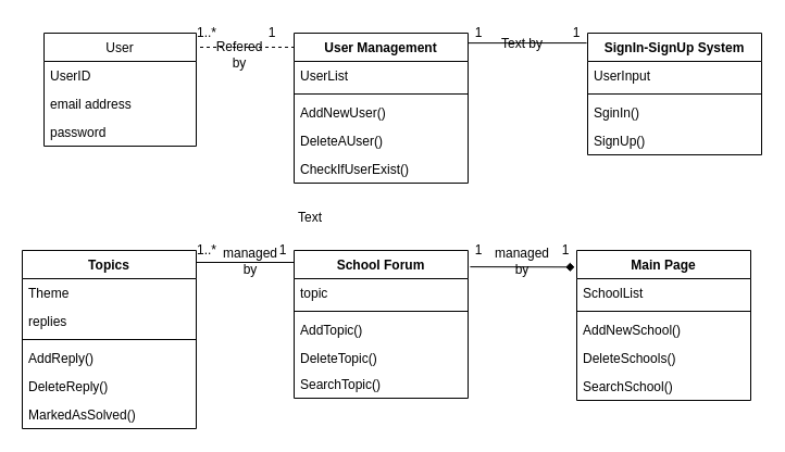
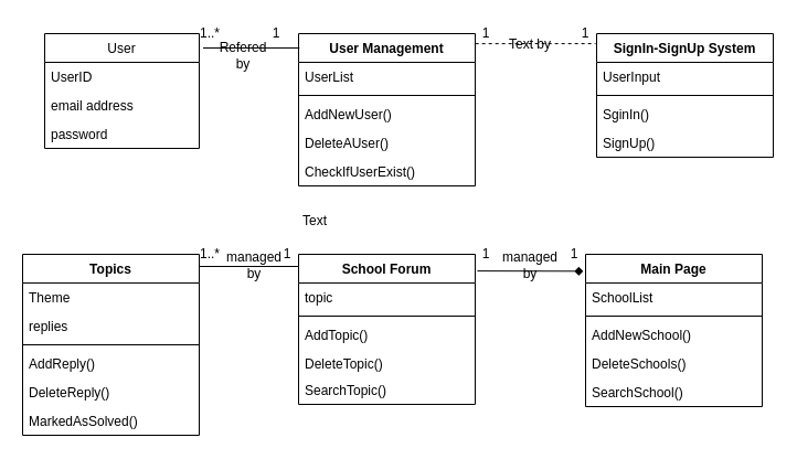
  <mxCell id="0" />
  <mxCell id="1" parent="0" />
  <mxCell id="2" value="SignIn-SignUp System" style="swimlane;fontStyle=1;align=center;verticalAlign=top;childLayout=stackLayout;horizontal=1;startSize=26;horizontalStack=0;resizeParent=1;resizeParentMax=0;resizeLast=0;collapsible=1;marginBottom=0;" vertex="1" parent="1"><mxGeometry x="540" y="30" width="160" height="112" as="geometry" /></mxCell>
  <mxCell id="3" value="UserInput" style="text;strokeColor=none;fillColor=none;align=left;verticalAlign=top;spacingLeft=4;spacingRight=4;overflow=hidden;rotatable=0;points=[[0,0.5],[1,0.5]];portConstraint=eastwest;" vertex="1" parent="2"><mxGeometry y="26" width="160" height="26" as="geometry" /></mxCell>
  <mxCell id="4" value="" style="line;strokeWidth=1;fillColor=none;align=left;verticalAlign=middle;spacingTop=-1;spacingLeft=3;spacingRight=3;rotatable=0;labelPosition=right;points=[];portConstraint=eastwest;" vertex="1" parent="2"><mxGeometry y="52" width="160" height="8" as="geometry" /></mxCell>
  <mxCell id="5" value="SginIn()" style="text;strokeColor=none;fillColor=none;align=left;verticalAlign=top;spacingLeft=4;spacingRight=4;overflow=hidden;rotatable=0;points=[[0,0.5],[1,0.5]];portConstraint=eastwest;" vertex="1" parent="2"><mxGeometry y="60" width="160" height="26" as="geometry" /></mxCell>
  <mxCell id="6" value="SignUp()" style="text;strokeColor=none;fillColor=none;align=left;verticalAlign=top;spacingLeft=4;spacingRight=4;overflow=hidden;rotatable=0;points=[[0,0.5],[1,0.5]];portConstraint=eastwest;" vertex="1" parent="2"><mxGeometry y="86" width="160" height="26" as="geometry" /></mxCell>
  <mxCell id="7" value="User Management" style="swimlane;fontStyle=1;align=center;verticalAlign=top;childLayout=stackLayout;horizontal=1;startSize=26;horizontalStack=0;resizeParent=1;resizeParentMax=0;resizeLast=0;collapsible=1;marginBottom=0;" vertex="1" parent="1"><mxGeometry x="270" y="30" width="160" height="138" as="geometry" /></mxCell>
  <mxCell id="8" value="UserList" style="text;strokeColor=none;fillColor=none;align=left;verticalAlign=top;spacingLeft=4;spacingRight=4;overflow=hidden;rotatable=0;points=[[0,0.5],[1,0.5]];portConstraint=eastwest;" vertex="1" parent="7"><mxGeometry y="26" width="160" height="26" as="geometry" /></mxCell>
  <mxCell id="9" value="" style="line;strokeWidth=1;fillColor=none;align=left;verticalAlign=middle;spacingTop=-1;spacingLeft=3;spacingRight=3;rotatable=0;labelPosition=right;points=[];portConstraint=eastwest;" vertex="1" parent="7"><mxGeometry y="52" width="160" height="8" as="geometry" /></mxCell>
  <mxCell id="10" value="AddNewUser()&#10;" style="text;strokeColor=none;fillColor=none;align=left;verticalAlign=top;spacingLeft=4;spacingRight=4;overflow=hidden;rotatable=0;points=[[0,0.5],[1,0.5]];portConstraint=eastwest;" vertex="1" parent="7"><mxGeometry y="60" width="160" height="26" as="geometry" /></mxCell>
  <mxCell id="11" value="DeleteAUser()&#10;&#10;" style="text;strokeColor=none;fillColor=none;align=left;verticalAlign=top;spacingLeft=4;spacingRight=4;overflow=hidden;rotatable=0;points=[[0,0.5],[1,0.5]];portConstraint=eastwest;" vertex="1" parent="7"><mxGeometry y="86" width="160" height="26" as="geometry" /></mxCell>
  <mxCell id="12" value="CheckIfUserExist()" style="text;strokeColor=none;fillColor=none;align=left;verticalAlign=top;spacingLeft=4;spacingRight=4;overflow=hidden;rotatable=0;points=[[0,0.5],[1,0.5]];portConstraint=eastwest;" vertex="1" parent="7"><mxGeometry y="112" width="160" height="26" as="geometry" /></mxCell>
  <mxCell id="13" value="User" style="swimlane;fontStyle=0;childLayout=stackLayout;horizontal=1;startSize=26;fillColor=none;horizontalStack=0;resizeParent=1;resizeParentMax=0;resizeLast=0;collapsible=1;marginBottom=0;" vertex="1" parent="1"><mxGeometry x="40" y="30" width="140" height="104" as="geometry"><mxRectangle x="450" y="260" width="60" height="26" as="alternateBounds" /></mxGeometry></mxCell>
  <mxCell id="14" value="UserID&#10;" style="text;strokeColor=none;fillColor=none;align=left;verticalAlign=top;spacingLeft=4;spacingRight=4;overflow=hidden;rotatable=0;points=[[0,0.5],[1,0.5]];portConstraint=eastwest;" vertex="1" parent="13"><mxGeometry y="26" width="140" height="26" as="geometry" /></mxCell>
  <mxCell id="15" value="email address" style="text;strokeColor=none;fillColor=none;align=left;verticalAlign=top;spacingLeft=4;spacingRight=4;overflow=hidden;rotatable=0;points=[[0,0.5],[1,0.5]];portConstraint=eastwest;" vertex="1" parent="13"><mxGeometry y="52" width="140" height="26" as="geometry" /></mxCell>
  <mxCell id="16" value="password" style="text;strokeColor=none;fillColor=none;align=left;verticalAlign=top;spacingLeft=4;spacingRight=4;overflow=hidden;rotatable=0;points=[[0,0.5],[1,0.5]];portConstraint=eastwest;" vertex="1" parent="13"><mxGeometry y="78" width="140" height="26" as="geometry" /></mxCell>
  <mxCell id="17" value="School Forum" style="swimlane;fontStyle=1;align=center;verticalAlign=top;childLayout=stackLayout;horizontal=1;startSize=26;horizontalStack=0;resizeParent=1;resizeParentMax=0;resizeLast=0;collapsible=1;marginBottom=0;" vertex="1" parent="1"><mxGeometry x="270" y="230" width="160" height="136" as="geometry" /></mxCell>
  <mxCell id="18" value="topic" style="text;strokeColor=none;fillColor=none;align=left;verticalAlign=top;spacingLeft=4;spacingRight=4;overflow=hidden;rotatable=0;points=[[0,0.5],[1,0.5]];portConstraint=eastwest;" vertex="1" parent="17"><mxGeometry y="26" width="160" height="26" as="geometry" /></mxCell>
  <mxCell id="19" value="" style="line;strokeWidth=1;fillColor=none;align=left;verticalAlign=middle;spacingTop=-1;spacingLeft=3;spacingRight=3;rotatable=0;labelPosition=right;points=[];portConstraint=eastwest;" vertex="1" parent="17"><mxGeometry y="52" width="160" height="8" as="geometry" /></mxCell>
  <mxCell id="20" value="AddTopic()" style="text;strokeColor=none;fillColor=none;align=left;verticalAlign=top;spacingLeft=4;spacingRight=4;overflow=hidden;rotatable=0;points=[[0,0.5],[1,0.5]];portConstraint=eastwest;" vertex="1" parent="17"><mxGeometry y="60" width="160" height="26" as="geometry" /></mxCell>
  <mxCell id="21" value="DeleteTopic()" style="text;strokeColor=none;fillColor=none;align=left;verticalAlign=top;spacingLeft=4;spacingRight=4;overflow=hidden;rotatable=0;points=[[0,0.5],[1,0.5]];portConstraint=eastwest;" vertex="1" parent="17"><mxGeometry y="86" width="160" height="24" as="geometry" /></mxCell>
  <mxCell id="22" value="SearchTopic()" style="text;strokeColor=none;fillColor=none;align=left;verticalAlign=top;spacingLeft=4;spacingRight=4;overflow=hidden;rotatable=0;points=[[0,0.5],[1,0.5]];portConstraint=eastwest;" vertex="1" parent="17"><mxGeometry y="110" width="160" height="26" as="geometry" /></mxCell>
  <mxCell id="23" value="Topics" style="swimlane;fontStyle=1;align=center;verticalAlign=top;childLayout=stackLayout;horizontal=1;startSize=26;horizontalStack=0;resizeParent=1;resizeParentMax=0;resizeLast=0;collapsible=1;marginBottom=0;" vertex="1" parent="1"><mxGeometry x="20" y="230" width="160" height="164" as="geometry" /></mxCell>
  <mxCell id="24" value="Theme" style="text;strokeColor=none;fillColor=none;align=left;verticalAlign=top;spacingLeft=4;spacingRight=4;overflow=hidden;rotatable=0;points=[[0,0.5],[1,0.5]];portConstraint=eastwest;" vertex="1" parent="23"><mxGeometry y="26" width="160" height="26" as="geometry" /></mxCell>
  <mxCell id="25" value="replies" style="text;strokeColor=none;fillColor=none;align=left;verticalAlign=top;spacingLeft=4;spacingRight=4;overflow=hidden;rotatable=0;points=[[0,0.5],[1,0.5]];portConstraint=eastwest;" vertex="1" parent="23"><mxGeometry y="52" width="160" height="26" as="geometry" /></mxCell>
  <mxCell id="26" value="" style="line;strokeWidth=1;fillColor=none;align=left;verticalAlign=middle;spacingTop=-1;spacingLeft=3;spacingRight=3;rotatable=0;labelPosition=right;points=[];portConstraint=eastwest;" vertex="1" parent="23"><mxGeometry y="78" width="160" height="8" as="geometry" /></mxCell>
  <mxCell id="27" value="AddReply()" style="text;strokeColor=none;fillColor=none;align=left;verticalAlign=top;spacingLeft=4;spacingRight=4;overflow=hidden;rotatable=0;points=[[0,0.5],[1,0.5]];portConstraint=eastwest;" vertex="1" parent="23"><mxGeometry y="86" width="160" height="26" as="geometry" /></mxCell>
  <mxCell id="28" value="DeleteReply()" style="text;strokeColor=none;fillColor=none;align=left;verticalAlign=top;spacingLeft=4;spacingRight=4;overflow=hidden;rotatable=0;points=[[0,0.5],[1,0.5]];portConstraint=eastwest;" vertex="1" parent="23"><mxGeometry y="112" width="160" height="26" as="geometry" /></mxCell>
  <mxCell id="29" value="MarkedAsSolved()" style="text;strokeColor=none;fillColor=none;align=left;verticalAlign=top;spacingLeft=4;spacingRight=4;overflow=hidden;rotatable=0;points=[[0,0.5],[1,0.5]];portConstraint=eastwest;" vertex="1" parent="23"><mxGeometry y="138" width="160" height="26" as="geometry" /></mxCell>
  <mxCell id="30" value="" style="endArrow=none;html=1;" edge="1" parent="1"><mxGeometry width="50" height="50" relative="1" as="geometry"><mxPoint x="180" y="241" as="sourcePoint" /><mxPoint x="270" y="241" as="targetPoint" /></mxGeometry></mxCell>
- <mxCell id="31" value="" style="endArrow=none;html=1;exitX=1.025;exitY=0.125;exitDx=0;exitDy=0;exitPerimeter=0;entryX=0.005;entryY=0.094;entryDx=0;entryDy=0;entryPerimeter=0;dashed=1;" edge="1" parent="1" source="13" target="7"><mxGeometry width="50" height="50" relative="1" as="geometry"><mxPoint x="230" y="220" as="sourcePoint" /><mxPoint x="280" y="170" as="targetPoint" /></mxGeometry></mxCell>
+ <mxCell id="31" value="" style="endArrow=none;html=1;exitX=1.025;exitY=0.125;exitDx=0;exitDy=0;exitPerimeter=0;entryX=0.005;entryY=0.094;entryDx=0;entryDy=0;entryPerimeter=0;" edge="1" parent="1" source="13" target="7"><mxGeometry width="50" height="50" relative="1" as="geometry"><mxPoint x="230" y="220" as="sourcePoint" /><mxPoint x="280" y="170" as="targetPoint" /></mxGeometry></mxCell>
  <mxCell id="32" value="Main Page" style="swimlane;fontStyle=1;align=center;verticalAlign=top;childLayout=stackLayout;horizontal=1;startSize=26;horizontalStack=0;resizeParent=1;resizeParentMax=0;resizeLast=0;collapsible=1;marginBottom=0;" vertex="1" parent="1"><mxGeometry x="530" y="230" width="160" height="138" as="geometry" /></mxCell>
  <mxCell id="33" value="SchoolList" style="text;strokeColor=none;fillColor=none;align=left;verticalAlign=top;spacingLeft=4;spacingRight=4;overflow=hidden;rotatable=0;points=[[0,0.5],[1,0.5]];portConstraint=eastwest;" vertex="1" parent="32"><mxGeometry y="26" width="160" height="26" as="geometry" /></mxCell>
  <mxCell id="34" value="" style="line;strokeWidth=1;fillColor=none;align=left;verticalAlign=middle;spacingTop=-1;spacingLeft=3;spacingRight=3;rotatable=0;labelPosition=right;points=[];portConstraint=eastwest;" vertex="1" parent="32"><mxGeometry y="52" width="160" height="8" as="geometry" /></mxCell>
  <mxCell id="35" value="AddNewSchool()" style="text;strokeColor=none;fillColor=none;align=left;verticalAlign=top;spacingLeft=4;spacingRight=4;overflow=hidden;rotatable=0;points=[[0,0.5],[1,0.5]];portConstraint=eastwest;" vertex="1" parent="32"><mxGeometry y="60" width="160" height="26" as="geometry" /></mxCell>
  <mxCell id="36" value="DeleteSchools()" style="text;strokeColor=none;fillColor=none;align=left;verticalAlign=top;spacingLeft=4;spacingRight=4;overflow=hidden;rotatable=0;points=[[0,0.5],[1,0.5]];portConstraint=eastwest;" vertex="1" parent="32"><mxGeometry y="86" width="160" height="26" as="geometry" /></mxCell>
  <mxCell id="37" value="SearchSchool()" style="text;strokeColor=none;fillColor=none;align=left;verticalAlign=top;spacingLeft=4;spacingRight=4;overflow=hidden;rotatable=0;points=[[0,0.5],[1,0.5]];portConstraint=eastwest;" vertex="1" parent="32"><mxGeometry y="112" width="160" height="26" as="geometry" /></mxCell>
  <mxCell id="38" value="" style="endArrow=diamond;html=1;exitX=1.012;exitY=0.111;exitDx=0;exitDy=0;exitPerimeter=0;entryX=-0.012;entryY=0.111;entryDx=0;entryDy=0;entryPerimeter=0;" edge="1" parent="1" source="17" target="32"><mxGeometry width="50" height="50" relative="1" as="geometry"><mxPoint x="460" y="220" as="sourcePoint" /><mxPoint x="510" y="170" as="targetPoint" /></mxGeometry></mxCell>
- <mxCell id="39" value="" style="endArrow=none;html=1;entryX=-0.006;entryY=0.081;entryDx=0;entryDy=0;entryPerimeter=0;exitX=1.001;exitY=0.066;exitDx=0;exitDy=0;exitPerimeter=0;" edge="1" parent="1" source="7" target="2"><mxGeometry width="50" height="50" relative="1" as="geometry"><mxPoint x="300" y="140" as="sourcePoint" /><mxPoint x="350" y="90" as="targetPoint" /></mxGeometry></mxCell>
+ <mxCell id="39" value="" style="endArrow=none;html=1;entryX=-0.006;entryY=0.081;entryDx=0;entryDy=0;entryPerimeter=0;exitX=1.001;exitY=0.066;exitDx=0;exitDy=0;exitPerimeter=0;dashed=1;" edge="1" parent="1" source="7" target="2"><mxGeometry width="50" height="50" relative="1" as="geometry"><mxPoint x="300" y="140" as="sourcePoint" /><mxPoint x="350" y="90" as="targetPoint" /></mxGeometry></mxCell>
  <mxCell id="40" value="1..*" style="text;html=1;strokeColor=none;fillColor=none;align=center;verticalAlign=middle;whiteSpace=wrap;rounded=0;" vertex="1" parent="1"><mxGeometry x="170" y="20" width="40" height="20" as="geometry" /></mxCell>
  <mxCell id="41" value="1" style="text;html=1;strokeColor=none;fillColor=none;align=center;verticalAlign=middle;whiteSpace=wrap;rounded=0;" vertex="1" parent="1"><mxGeometry x="230" y="20" width="40" height="20" as="geometry" /></mxCell>
  <mxCell id="42" value="Text" style="text;html=1;strokeColor=none;fillColor=none;align=center;verticalAlign=middle;whiteSpace=wrap;rounded=0;" vertex="1" parent="1"><mxGeometry x="265" y="190" width="40" height="20" as="geometry" /></mxCell>
  <mxCell id="43" value="1..*" style="text;html=1;strokeColor=none;fillColor=none;align=center;verticalAlign=middle;whiteSpace=wrap;rounded=0;" vertex="1" parent="1"><mxGeometry x="170" y="220" width="40" height="20" as="geometry" /></mxCell>
  <mxCell id="44" value="1" style="text;html=1;strokeColor=none;fillColor=none;align=center;verticalAlign=middle;whiteSpace=wrap;rounded=0;" vertex="1" parent="1"><mxGeometry x="240" y="220" width="40" height="20" as="geometry" /></mxCell>
  <mxCell id="45" value="1" style="text;html=1;strokeColor=none;fillColor=none;align=center;verticalAlign=middle;whiteSpace=wrap;rounded=0;" vertex="1" parent="1"><mxGeometry x="420" y="20" width="40" height="20" as="geometry" /></mxCell>
  <mxCell id="46" value="1" style="text;html=1;strokeColor=none;fillColor=none;align=center;verticalAlign=middle;whiteSpace=wrap;rounded=0;" vertex="1" parent="1"><mxGeometry x="510" y="20" width="40" height="20" as="geometry" /></mxCell>
  <mxCell id="47" value="Text by" style="text;html=1;strokeColor=none;fillColor=none;align=center;verticalAlign=middle;whiteSpace=wrap;rounded=0;" vertex="1" parent="1"><mxGeometry x="460" y="30" width="40" height="20" as="geometry" /></mxCell>
  <mxCell id="48" value="Refered by" style="text;html=1;strokeColor=none;fillColor=none;align=center;verticalAlign=middle;whiteSpace=wrap;rounded=0;" vertex="1" parent="1"><mxGeometry x="200" y="40" width="40" height="20" as="geometry" /></mxCell>
  <mxCell id="49" value="managed by" style="text;html=1;strokeColor=none;fillColor=none;align=center;verticalAlign=middle;whiteSpace=wrap;rounded=0;" vertex="1" parent="1"><mxGeometry x="210" y="230" width="40" height="20" as="geometry" /></mxCell>
  <mxCell id="50" value="managed by" style="text;html=1;strokeColor=none;fillColor=none;align=center;verticalAlign=middle;whiteSpace=wrap;rounded=0;" vertex="1" parent="1"><mxGeometry x="460" y="230" width="40" height="20" as="geometry" /></mxCell>
  <mxCell id="51" value="1" style="text;html=1;strokeColor=none;fillColor=none;align=center;verticalAlign=middle;whiteSpace=wrap;rounded=0;" vertex="1" parent="1"><mxGeometry x="420" y="220" width="40" height="20" as="geometry" /></mxCell>
  <mxCell id="52" value="1" style="text;html=1;strokeColor=none;fillColor=none;align=center;verticalAlign=middle;whiteSpace=wrap;rounded=0;" vertex="1" parent="1"><mxGeometry x="500" y="220" width="40" height="20" as="geometry" /></mxCell>
